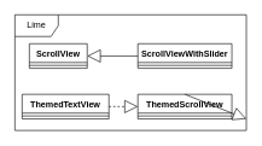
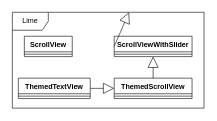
  <mxCell id="0" />
  <mxCell id="1" parent="0" />
  <mxCell id="2" value="Lime" style="shape=umlFrame;whiteSpace=wrap;html=1;" vertex="1" parent="1"><mxGeometry x="20" y="20" width="320" height="160" as="geometry" /></mxCell>
  <mxCell id="3" value="ScrollView" style="swimlane;fontStyle=1;align=center;verticalAlign=top;childLayout=stackLayout;horizontal=1;startSize=26;horizontalStack=0;resizeParent=1;resizeParentMax=0;resizeLast=0;collapsible=1;marginBottom=0;" vertex="1" parent="1"><mxGeometry x="40" y="60" width="80" height="34" as="geometry" /></mxCell>
  <mxCell id="4" value="" style="line;strokeWidth=1;fillColor=none;align=left;verticalAlign=middle;spacingTop=-1;spacingLeft=3;spacingRight=3;rotatable=0;labelPosition=right;points=[];portConstraint=eastwest;" vertex="1" parent="3"><mxGeometry y="26" width="80" height="8" as="geometry" /></mxCell>
  <mxCell id="5" value="ScrollViewWithSlider" style="swimlane;fontStyle=1;align=center;verticalAlign=top;childLayout=stackLayout;horizontal=1;startSize=26;horizontalStack=0;resizeParent=1;resizeParentMax=0;resizeLast=0;collapsible=1;marginBottom=0;" vertex="1" parent="1"><mxGeometry x="190" y="60" width="130" height="34" as="geometry" /></mxCell>
  <mxCell id="6" value="" style="line;strokeWidth=1;fillColor=none;align=left;verticalAlign=middle;spacingTop=-1;spacingLeft=3;spacingRight=3;rotatable=0;labelPosition=right;points=[];portConstraint=eastwest;" vertex="1" parent="5"><mxGeometry y="26" width="130" height="8" as="geometry" /></mxCell>
  <mxCell id="7" value="ThemedScrollView" style="swimlane;fontStyle=1;align=center;verticalAlign=top;childLayout=stackLayout;horizontal=1;startSize=26;horizontalStack=0;resizeParent=1;resizeParentMax=0;resizeLast=0;collapsible=1;marginBottom=0;" vertex="1" parent="1"><mxGeometry x="190" y="130" width="130" height="34" as="geometry" /></mxCell>
  <mxCell id="8" value="" style="line;strokeWidth=1;fillColor=none;align=left;verticalAlign=middle;spacingTop=-1;spacingLeft=3;spacingRight=3;rotatable=0;labelPosition=right;points=[];portConstraint=eastwest;" vertex="1" parent="7"><mxGeometry y="26" width="130" height="8" as="geometry" /></mxCell>
  <mxCell id="9" value="ThemedTextView" style="swimlane;fontStyle=1;align=center;verticalAlign=top;childLayout=stackLayout;horizontal=1;startSize=26;horizontalStack=0;resizeParent=1;resizeParentMax=0;resizeLast=0;collapsible=1;marginBottom=0;" vertex="1" parent="1"><mxGeometry x="30" y="130" width="120" height="34" as="geometry" /></mxCell>
  <mxCell id="10" value="" style="line;strokeWidth=1;fillColor=none;align=left;verticalAlign=middle;spacingTop=-1;spacingLeft=3;spacingRight=3;rotatable=0;labelPosition=right;points=[];portConstraint=eastwest;" vertex="1" parent="9"><mxGeometry y="26" width="120" height="8" as="geometry" /></mxCell>
- <mxCell id="11" value="" style="endArrow=block;endSize=16;endFill=0;html=1;entryX=1;entryY=0.5;entryDx=0;entryDy=0;exitX=0;exitY=0.5;exitDx=0;exitDy=0;" edge="1" parent="1" source="5" target="3"><mxGeometry width="160" relative="1" as="geometry"><mxPoint x="20" y="230" as="sourcePoint" /><mxPoint x="180" y="230" as="targetPoint" /></mxGeometry></mxCell>
- <mxCell id="12" value="" style="endArrow=block;endSize=16;endFill=0;html=1;exitX=0.5;exitY=0;exitDx=0;exitDy=0;" edge="1" parent="1" source="7" target="2"><mxGeometry width="160" relative="1" as="geometry"><mxPoint x="200" y="87" as="sourcePoint" /><mxPoint x="130" y="87" as="targetPoint" /></mxGeometry></mxCell>
- <mxCell id="13" value="" style="endArrow=block;endSize=16;endFill=0;html=1;entryX=0;entryY=0.5;entryDx=0;entryDy=0;exitX=1;exitY=0.5;exitDx=0;exitDy=0;dashed=1;" edge="1" parent="1" source="9" target="7"><mxGeometry width="160" relative="1" as="geometry"><mxPoint x="210" y="97" as="sourcePoint" /><mxPoint x="140" y="97" as="targetPoint" /></mxGeometry></mxCell>
+ <mxCell id="11" value="" style="endArrow=block;endSize=16;endFill=0;html=1;exitX=0;exitY=0.5;exitDx=0;exitDy=0;" edge="1" parent="1" source="5" target="2"><mxGeometry width="160" relative="1" as="geometry"><mxPoint x="20" y="230" as="sourcePoint" /><mxPoint x="180" y="230" as="targetPoint" /></mxGeometry></mxCell>
+ <mxCell id="12" value="" style="endArrow=block;endSize=16;endFill=0;html=1;entryX=0.5;entryY=1;entryDx=0;entryDy=0;exitX=0.5;exitY=0;exitDx=0;exitDy=0;" edge="1" parent="1" source="7" target="5"><mxGeometry width="160" relative="1" as="geometry"><mxPoint x="200" y="87" as="sourcePoint" /><mxPoint x="130" y="87" as="targetPoint" /></mxGeometry></mxCell>
+ <mxCell id="13" value="" style="endArrow=block;endSize=16;endFill=0;html=1;entryX=0;entryY=0.5;entryDx=0;entryDy=0;exitX=1;exitY=0.5;exitDx=0;exitDy=0;" edge="1" parent="1" source="9" target="7"><mxGeometry width="160" relative="1" as="geometry"><mxPoint x="210" y="97" as="sourcePoint" /><mxPoint x="140" y="97" as="targetPoint" /></mxGeometry></mxCell>
